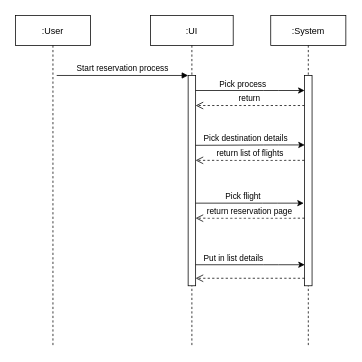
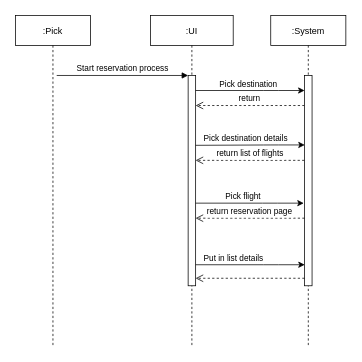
  <mxCell id="0" />
  <mxCell id="1" parent="0" />
- <mxCell id="2" value=":User" style="shape=umlLifeline;perimeter=lifelinePerimeter;container=1;collapsible=0;recursiveResize=0;rounded=0;shadow=0;strokeWidth=1;" parent="1" vertex="1"><mxGeometry x="20" y="20" width="100" height="440" as="geometry" /></mxCell>
+ <mxCell id="2" value=":Pick" style="shape=umlLifeline;perimeter=lifelinePerimeter;container=1;collapsible=0;recursiveResize=0;rounded=0;shadow=0;strokeWidth=1;" parent="1" vertex="1"><mxGeometry x="20" y="20" width="100" height="440" as="geometry" /></mxCell>
  <mxCell id="3" value=":UI" style="shape=umlLifeline;perimeter=lifelinePerimeter;container=1;collapsible=0;recursiveResize=0;rounded=0;shadow=0;strokeWidth=1;" parent="1" vertex="1"><mxGeometry x="200" y="20" width="110" height="440" as="geometry" /></mxCell>
  <mxCell id="4" value="" style="points=[];perimeter=orthogonalPerimeter;rounded=0;shadow=0;strokeWidth=1;" parent="3" vertex="1"><mxGeometry x="50" y="80" width="10" height="280" as="geometry" /></mxCell>
  <mxCell id="5" value="return" style="verticalAlign=bottom;endArrow=open;dashed=1;endSize=8;shadow=0;strokeWidth=1;" parent="1" source="8" target="4" edge="1"><mxGeometry relative="1" as="geometry"><mxPoint x="270" y="150" as="targetPoint" /><mxPoint x="400" y="150" as="sourcePoint" /><Array as="points"><mxPoint x="360" y="140" /></Array></mxGeometry></mxCell>
  <mxCell id="6" value="Start reservation process" style="verticalAlign=bottom;endArrow=block;entryX=0;entryY=0;shadow=0;strokeWidth=1;" parent="1" target="4" edge="1"><mxGeometry relative="1" as="geometry"><mxPoint x="75" y="100" as="sourcePoint" /></mxGeometry></mxCell>
  <mxCell id="7" value=":System" style="shape=umlLifeline;perimeter=lifelinePerimeter;container=1;collapsible=0;recursiveResize=0;rounded=0;shadow=0;strokeWidth=1;" vertex="1" parent="1"><mxGeometry x="360" y="20" width="100" height="440" as="geometry" /></mxCell>
  <mxCell id="8" value="" style="points=[];perimeter=orthogonalPerimeter;rounded=0;shadow=0;strokeWidth=1;" vertex="1" parent="7"><mxGeometry x="45" y="80" width="10" height="280" as="geometry" /></mxCell>
  <mxCell id="9" value="" style="endArrow=classic;html=1;" edge="1" parent="7"><mxGeometry width="50" height="50" relative="1" as="geometry"><mxPoint x="-100" y="173" as="sourcePoint" /><mxPoint x="45.25" y="172.5" as="targetPoint" /><Array as="points"><mxPoint x="0.25" y="172.5" /></Array></mxGeometry></mxCell>
  <mxCell id="10" value="" style="endArrow=classic;html=1;" edge="1" parent="1" target="8"><mxGeometry width="50" height="50" relative="1" as="geometry"><mxPoint x="260" y="120" as="sourcePoint" /><mxPoint x="400" y="120" as="targetPoint" /><Array as="points"><mxPoint x="360" y="120" /></Array></mxGeometry></mxCell>
- <mxCell id="11" value="&lt;span style=&quot;color: rgb(0 , 0 , 0) ; font-family: &amp;#34;helvetica&amp;#34; ; font-size: 11px ; font-style: normal ; font-weight: 400 ; letter-spacing: normal ; text-align: center ; text-indent: 0px ; text-transform: none ; word-spacing: 0px ; background-color: rgb(255 , 255 , 255) ; display: inline ; float: none&quot;&gt;Pick process&lt;/span&gt;" style="text;whiteSpace=wrap;html=1;" vertex="1" parent="1"><mxGeometry x="290" y="98" width="80" height="20" as="geometry" /></mxCell>
+ <mxCell id="11" value="&lt;span style=&quot;color: rgb(0 , 0 , 0) ; font-family: &amp;#34;helvetica&amp;#34; ; font-size: 11px ; font-style: normal ; font-weight: 400 ; letter-spacing: normal ; text-align: center ; text-indent: 0px ; text-transform: none ; word-spacing: 0px ; background-color: rgb(255 , 255 , 255) ; display: inline ; float: none&quot;&gt;Pick destination&lt;/span&gt;" style="text;whiteSpace=wrap;html=1;" vertex="1" parent="1"><mxGeometry x="290" y="98" width="80" height="20" as="geometry" /></mxCell>
  <mxCell id="12" value="" style="endArrow=classic;html=1;" edge="1" parent="1"><mxGeometry width="50" height="50" relative="1" as="geometry"><mxPoint x="260" y="352" as="sourcePoint" /><mxPoint x="405.25" y="352" as="targetPoint" /><Array as="points"><mxPoint x="360.25" y="352" /></Array></mxGeometry></mxCell>
  <mxCell id="13" value="" style="endArrow=classic;html=1;" edge="1" parent="1"><mxGeometry width="50" height="50" relative="1" as="geometry"><mxPoint x="260" y="270" as="sourcePoint" /><mxPoint x="403.94" y="270" as="targetPoint" /><Array as="points"><mxPoint x="358.94" y="270" /></Array></mxGeometry></mxCell>
  <mxCell id="14" value="&lt;span style=&quot;color: rgb(0 , 0 , 0) ; font-family: &amp;#34;helvetica&amp;#34; ; font-size: 11px ; font-style: normal ; font-weight: 400 ; letter-spacing: normal ; text-align: center ; text-indent: 0px ; text-transform: none ; word-spacing: 0px ; background-color: rgb(255 , 255 , 255) ; display: inline ; float: none&quot;&gt;Pick destination details&lt;/span&gt;" style="text;whiteSpace=wrap;html=1;" vertex="1" parent="1"><mxGeometry x="269.18" y="170" width="125" height="20" as="geometry" /></mxCell>
  <mxCell id="15" value="return list of flights" style="verticalAlign=bottom;endArrow=open;dashed=1;endSize=8;shadow=0;strokeWidth=1;" edge="1" parent="1"><mxGeometry relative="1" as="geometry"><mxPoint x="260" y="213" as="targetPoint" /><mxPoint x="404.75" y="213" as="sourcePoint" /><Array as="points"><mxPoint x="359.75" y="213" /></Array></mxGeometry></mxCell>
  <mxCell id="16" value="&lt;div style=&quot;text-align: center&quot;&gt;&lt;font face=&quot;helvetica&quot;&gt;&lt;span style=&quot;font-size: 11px ; background-color: rgb(255 , 255 , 255)&quot;&gt;Pick flight&lt;/span&gt;&lt;/font&gt;&lt;/div&gt;" style="text;whiteSpace=wrap;html=1;" vertex="1" parent="1"><mxGeometry x="298" y="247" width="53.81" height="20" as="geometry" /></mxCell>
  <mxCell id="17" value="return reservation page" style="verticalAlign=bottom;endArrow=open;dashed=1;endSize=8;shadow=0;strokeWidth=1;" edge="1" parent="1"><mxGeometry relative="1" as="geometry"><mxPoint x="260" y="290" as="targetPoint" /><mxPoint x="405" y="290" as="sourcePoint" /><Array as="points"><mxPoint x="360" y="290" /></Array></mxGeometry></mxCell>
  <mxCell id="18" value="&lt;div style=&quot;text-align: center&quot;&gt;&lt;font face=&quot;helvetica&quot;&gt;&lt;span style=&quot;font-size: 11px ; background-color: rgb(255 , 255 , 255)&quot;&gt;Put in list details&lt;/span&gt;&lt;/font&gt;&lt;/div&gt;" style="text;whiteSpace=wrap;html=1;" vertex="1" parent="1"><mxGeometry x="269.18" y="330" width="121.65" height="20" as="geometry" /></mxCell>
  <mxCell id="19" value="" style="verticalAlign=bottom;endArrow=open;dashed=1;endSize=8;shadow=0;strokeWidth=1;" edge="1" parent="1"><mxGeometry relative="1" as="geometry"><mxPoint x="260" y="370" as="targetPoint" /><mxPoint x="405" y="370" as="sourcePoint" /><Array as="points"><mxPoint x="360" y="370" /></Array></mxGeometry></mxCell>
